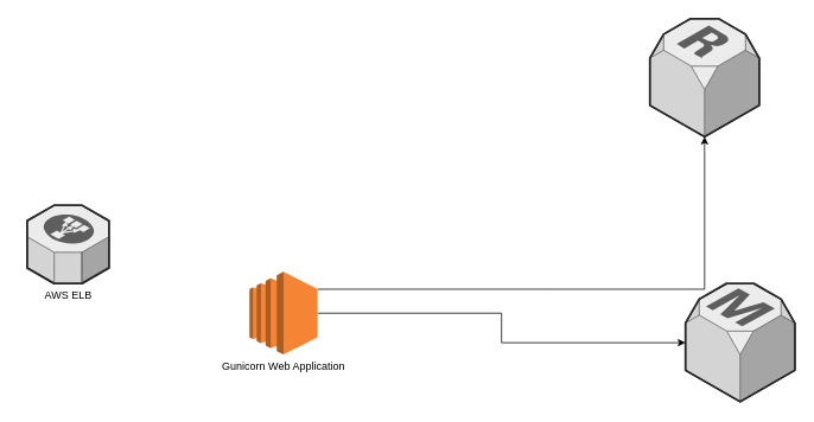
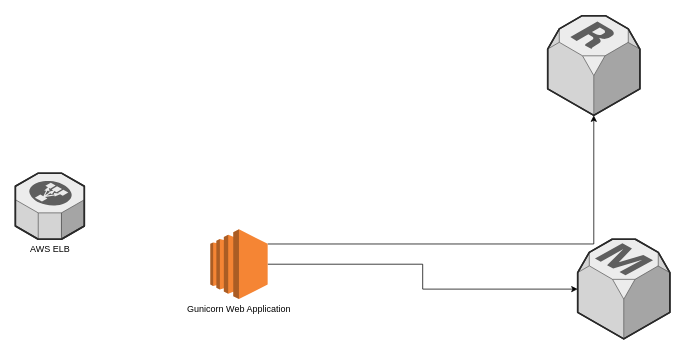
  <mxCell id="0" />
  <mxCell id="1" parent="0" />
  <mxCell id="2" style="edgeStyle=orthogonalEdgeStyle;rounded=0;orthogonalLoop=1;jettySize=auto;html=1;" edge="1" parent="1" source="4" target="6"><mxGeometry relative="1" as="geometry" /></mxCell>
  <mxCell id="3" style="edgeStyle=orthogonalEdgeStyle;rounded=0;orthogonalLoop=1;jettySize=auto;html=1;exitX=1;exitY=0.21;exitDx=0;exitDy=0;exitPerimeter=0;" edge="1" parent="1" source="4" target="7"><mxGeometry relative="1" as="geometry" /></mxCell>
  <mxCell id="4" value="Gunicorn Web Application" style="outlineConnect=0;dashed=0;verticalLabelPosition=bottom;verticalAlign=top;align=center;html=1;shape=mxgraph.aws3.ec2;fillColor=#F58534;gradientColor=none;" vertex="1" parent="1"><mxGeometry x="280" y="305" width="76.5" height="93" as="geometry" /></mxCell>
- <mxCell id="5" value="AWS ELB" style="verticalLabelPosition=bottom;html=1;verticalAlign=top;strokeWidth=1;align=center;outlineConnect=0;dashed=0;outlineConnect=0;shape=mxgraph.aws3d.elasticLoadBalancing;fillColor=#ECECEC;strokeColor=#5E5E5E;aspect=fixed;" vertex="1" parent="1"><mxGeometry x="30" y="230" width="92" height="88.17" as="geometry" /></mxCell>
+ <mxCell id="5" value="AWS ELB" style="verticalLabelPosition=bottom;html=1;verticalAlign=top;strokeWidth=1;align=center;outlineConnect=0;dashed=0;outlineConnect=0;shape=mxgraph.aws3d.elasticLoadBalancing;fillColor=#ECECEC;strokeColor=#5E5E5E;aspect=fixed;" vertex="1" parent="1"><mxGeometry x="20" y="230" width="92" height="88.17" as="geometry" /></mxCell>
  <mxCell id="6" value="" style="verticalLabelPosition=bottom;html=1;verticalAlign=top;strokeWidth=1;align=center;outlineConnect=0;dashed=0;outlineConnect=0;shape=mxgraph.aws3d.rdsMaster;fillColor=#ECECEC;strokeColor=#5E5E5E;aspect=fixed;" vertex="1" parent="1"><mxGeometry x="770" y="318.17" width="123" height="133" as="geometry" /></mxCell>
  <mxCell id="7" value="" style="verticalLabelPosition=bottom;html=1;verticalAlign=top;strokeWidth=1;align=center;outlineConnect=0;dashed=0;outlineConnect=0;shape=mxgraph.aws3d.rdsSlave;fillColor=#ECECEC;strokeColor=#5E5E5E;aspect=fixed;" vertex="1" parent="1"><mxGeometry x="730" y="20" width="123" height="133" as="geometry" /></mxCell>
